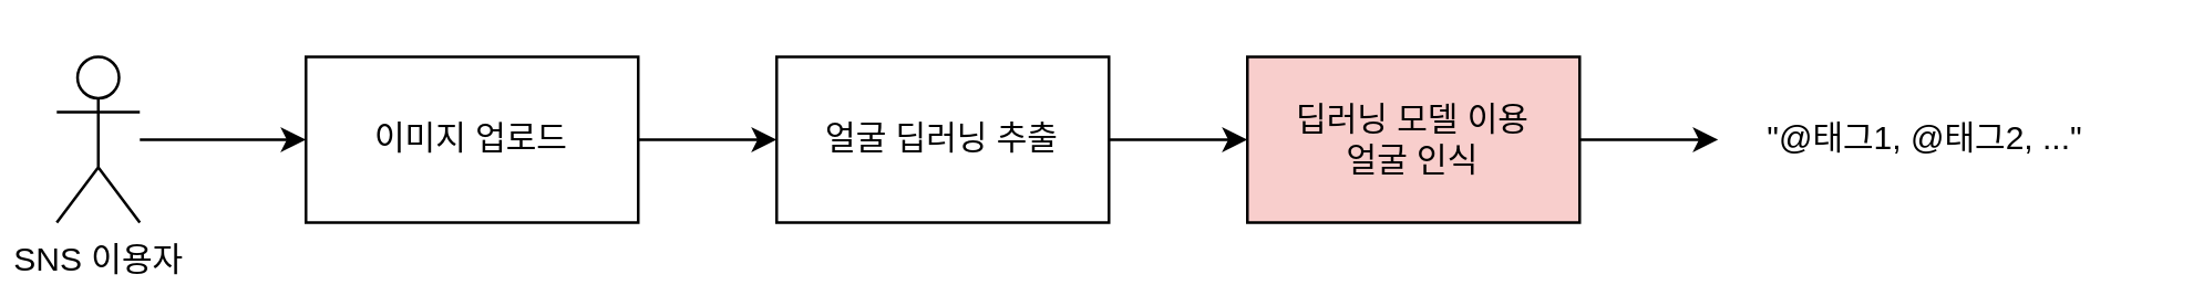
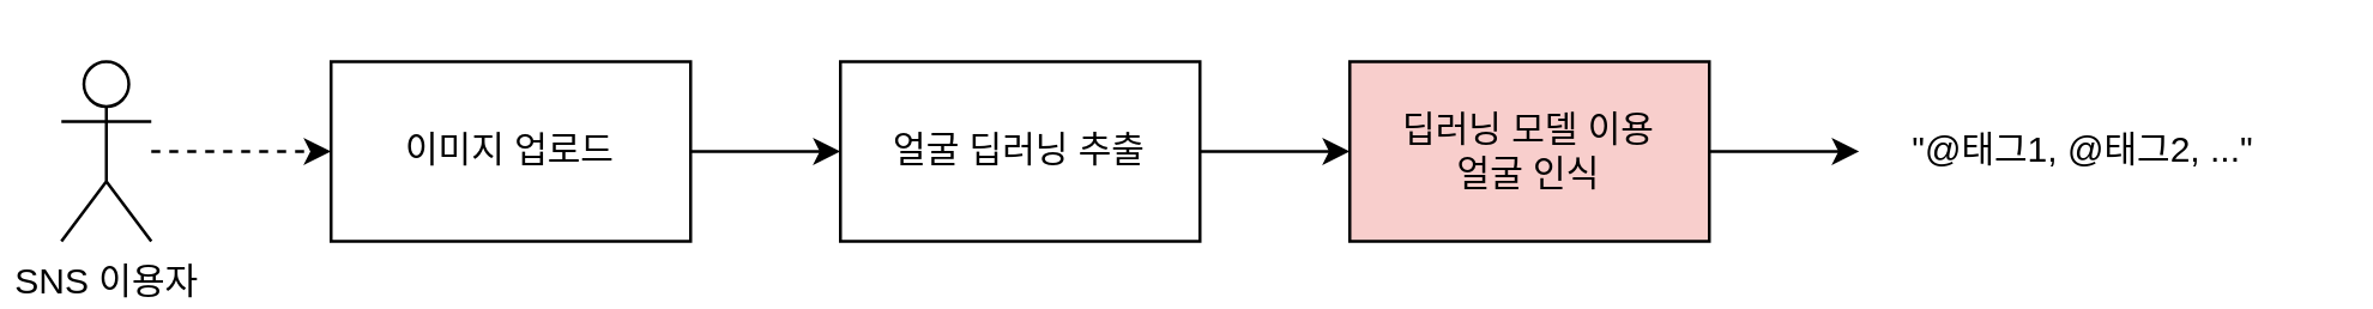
  <mxCell id="0" />
  <mxCell id="1" parent="0" />
- <mxCell id="2" style="edgeStyle=orthogonalEdgeStyle;rounded=0;orthogonalLoop=1;jettySize=auto;html=1;entryX=0;entryY=0.5;entryDx=0;entryDy=0;" edge="1" parent="1" source="3" target="5"><mxGeometry relative="1" as="geometry" /></mxCell>
+ <mxCell id="2" style="edgeStyle=orthogonalEdgeStyle;rounded=0;orthogonalLoop=1;jettySize=auto;html=1;entryX=0;entryY=0.5;entryDx=0;entryDy=0;dashed=1;" edge="1" parent="1" source="3" target="5"><mxGeometry relative="1" as="geometry" /></mxCell>
  <mxCell id="3" value="SNS 이용자" style="shape=umlActor;verticalLabelPosition=bottom;verticalAlign=top;html=1;outlineConnect=0;" vertex="1" parent="1"><mxGeometry x="20" y="20" width="30" height="60" as="geometry" /></mxCell>
  <mxCell id="4" style="edgeStyle=orthogonalEdgeStyle;rounded=0;orthogonalLoop=1;jettySize=auto;html=1;exitX=1;exitY=0.5;exitDx=0;exitDy=0;" edge="1" parent="1" source="5" target="7"><mxGeometry relative="1" as="geometry" /></mxCell>
  <mxCell id="5" value="이미지 업로드" style="rounded=0;whiteSpace=wrap;html=1;" vertex="1" parent="1"><mxGeometry x="110" y="20" width="120" height="60" as="geometry" /></mxCell>
  <mxCell id="6" style="edgeStyle=orthogonalEdgeStyle;rounded=0;orthogonalLoop=1;jettySize=auto;html=1;exitX=1;exitY=0.5;exitDx=0;exitDy=0;entryX=0;entryY=0.5;entryDx=0;entryDy=0;" edge="1" parent="1" source="7" target="9"><mxGeometry relative="1" as="geometry" /></mxCell>
  <mxCell id="7" value="얼굴 딥러닝 추출" style="rounded=0;whiteSpace=wrap;html=1;" vertex="1" parent="1"><mxGeometry x="280" y="20" width="120" height="60" as="geometry" /></mxCell>
  <mxCell id="8" style="edgeStyle=orthogonalEdgeStyle;rounded=0;orthogonalLoop=1;jettySize=auto;html=1;exitX=1;exitY=0.5;exitDx=0;exitDy=0;" edge="1" parent="1" source="9" target="10"><mxGeometry relative="1" as="geometry" /></mxCell>
  <mxCell id="9" value="딥러닝 모델 이용&lt;br&gt;얼굴 인식" style="rounded=0;whiteSpace=wrap;html=1;fillColor=#f8cecc;" vertex="1" parent="1"><mxGeometry x="450" y="20" width="120" height="60" as="geometry" /></mxCell>
  <mxCell id="10" value="&quot;@태그1, @태그2, ...&quot;" style="text;html=1;strokeColor=none;fillColor=none;align=center;verticalAlign=middle;whiteSpace=wrap;rounded=0;" vertex="1" parent="1"><mxGeometry x="620" y="35" width="150" height="30" as="geometry" /></mxCell>
